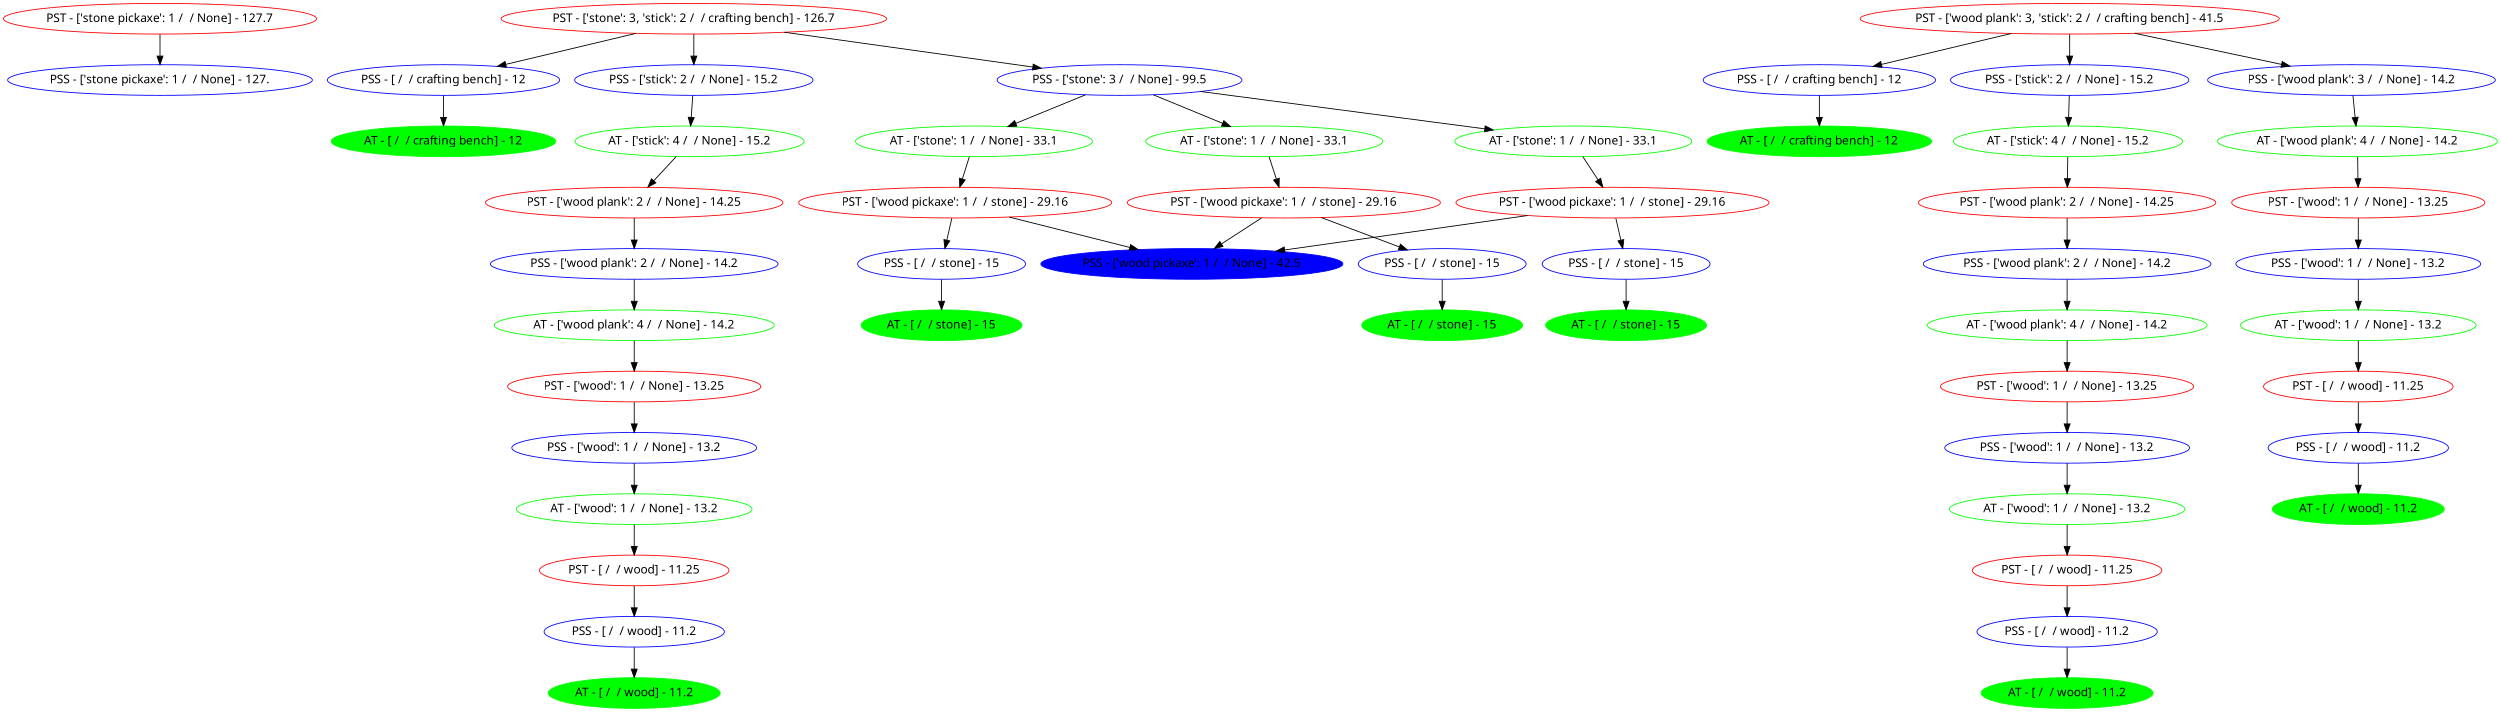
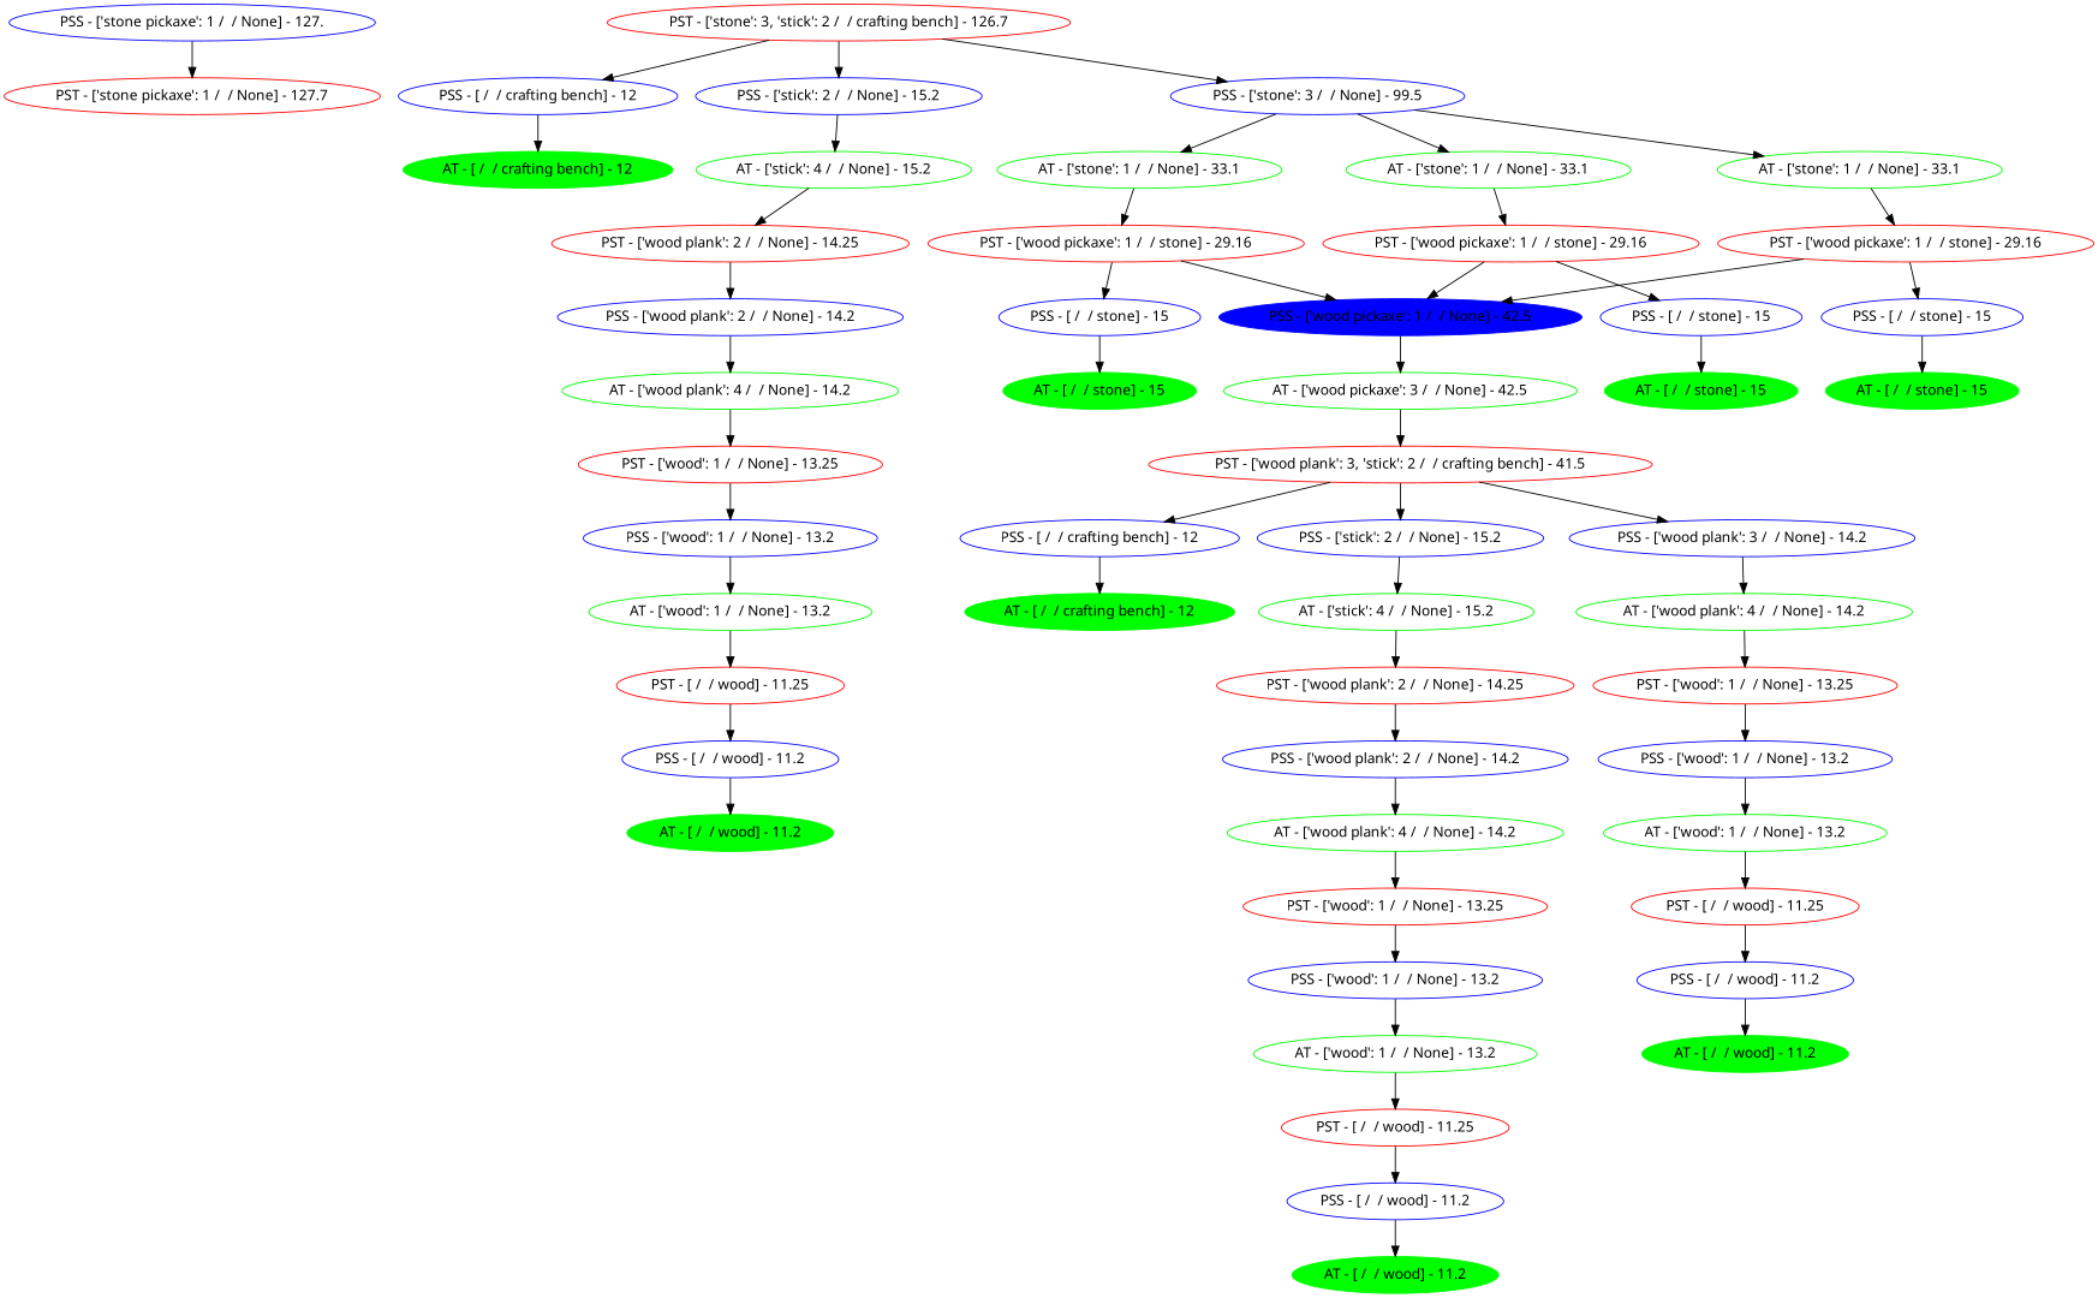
  digraph {
    fontname="Noto Sans"
    node [color=green fontname="Noto Sans" style=unfilled]
    edge [fontname="Noto Sans"]
    n1 [color=red label="PST - ['stone pickaxe': 1 /  / None] - 127.7" style=""]
    n2 [color=blue label="PSS - ['stone pickaxe': 1 /  / None] - 127." style=""]
    n3 [color=red label="PST - ['stone': 3, 'stick': 2 /  / crafting bench] - 126.7"]
    n4 [color=blue label="PSS - [ /  / crafting bench] - 12"]
    n5 [color=blue label="PSS - ['stick': 2 /  / None] - 15.2"]
    n6 [color=blue label="PSS - ['stone': 3 /  / None] - 99.5"]
    n7 [label="AT - [ /  / crafting bench] - 12" style=filled]
    n8 [label="AT - ['stick': 4 /  / None] - 15.2"]
    n9 [label="AT - ['stone': 1 /  / None] - 33.1"]
    n10 [label="AT - ['stone': 1 /  / None] - 33.1"]
    n11 [label="AT - ['stone': 1 /  / None] - 33.1"]
    n12 [color=red label="PST - ['wood plank': 2 /  / None] - 14.25"]
    n13 [color=red label="PST - ['wood pickaxe': 1 /  / stone] - 29.16"]
    n14 [color=red label="PST - ['wood pickaxe': 1 /  / stone] - 29.16"]
    n15 [color=red label="PST - ['wood pickaxe': 1 /  / stone] - 29.16"]
    n16 [color=blue label="PSS - ['wood plank': 2 /  / None] - 14.2"]
    n17 [color=blue label="PSS - [ /  / stone] - 15"]
    n18 [color=blue label="PSS - ['wood pickaxe': 1 /  / None] - 42.5" style=filled]
    n19 [color=blue label="PSS - [ /  / stone] - 15"]
    n20 [color=blue label="PSS - [ /  / stone] - 15"]
    n21 [label="AT - ['wood plank': 4 /  / None] - 14.2"]
    n22 [label="AT - [ /  / stone] - 15" style=filled]
+   n23 [label="AT - ['wood pickaxe': 3 /  / None] - 42.5"]
    n24 [label="AT - [ /  / stone] - 15" style=filled]
    n25 [label="AT - [ /  / stone] - 15" style=filled]
    n26 [color=red label="PST - ['wood': 1 /  / None] - 13.25"]
    n27 [color=red label="PST - ['wood plank': 3, 'stick': 2 /  / crafting bench] - 41.5"]
    n28 [color=blue label="PSS - ['wood': 1 /  / None] - 13.2"]
    n29 [color=blue label="PSS - [ /  / crafting bench] - 12"]
    n30 [color=blue label="PSS - ['stick': 2 /  / None] - 15.2"]
    n31 [color=blue label="PSS - ['wood plank': 3 /  / None] - 14.2"]
    n32 [label="AT - ['wood': 1 /  / None] - 13.2"]
    n33 [label="AT - [ /  / crafting bench] - 12" style=filled]
    n34 [label="AT - ['stick': 4 /  / None] - 15.2"]
    n35 [label="AT - ['wood plank': 4 /  / None] - 14.2"]
    n36 [color=red label="PST - [ /  / wood] - 11.25"]
    n37 [color=red label="PST - ['wood plank': 2 /  / None] - 14.25"]
    n38 [color=red label="PST - ['wood': 1 /  / None] - 13.25"]
    n39 [color=blue label="PSS - [ /  / wood] - 11.2"]
    n40 [color=blue label="PSS - ['wood plank': 2 /  / None] - 14.2"]
    n41 [color=blue label="PSS - ['wood': 1 /  / None] - 13.2"]
    n42 [label="AT - [ /  / wood] - 11.2" style=filled]
    n43 [label="AT - ['wood plank': 4 /  / None] - 14.2"]
    n44 [label="AT - ['wood': 1 /  / None] - 13.2"]
    n45 [color=red label="PST - ['wood': 1 /  / None] - 13.25"]
    n46 [color=red label="PST - [ /  / wood] - 11.25"]
    n47 [color=blue label="PSS - ['wood': 1 /  / None] - 13.2"]
    n48 [color=blue label="PSS - [ /  / wood] - 11.2"]
    n49 [label="AT - ['wood': 1 /  / None] - 13.2"]
    n50 [label="AT - [ /  / wood] - 11.2" style=filled]
    n51 [color=red label="PST - [ /  / wood] - 11.25"]
    n52 [color=blue label="PSS - [ /  / wood] - 11.2"]
    n53 [label="AT - [ /  / wood] - 11.2" style=filled]
-   n1 -> n2
+   n2 -> n1
    n3 -> n4
    n3 -> n5
    n3 -> n6
    n4 -> n7
    n5 -> n8
    n6 -> n9
    n6 -> n10
    n6 -> n11
    n8 -> n12
    n9 -> n13
    n10 -> n14
    n11 -> n15
    n12 -> n16
    n13 -> n17
    n13 -> n18
    n14 -> n18
    n14 -> n19
    n15 -> n18
    n15 -> n20
    n16 -> n21
    n17 -> n22
+   n18 -> n23
    n19 -> n24
    n20 -> n25
    n21 -> n26
+   n23 -> n27
    n26 -> n28
    n27 -> n29
    n27 -> n30
    n27 -> n31
    n28 -> n32
    n29 -> n33
    n30 -> n34
    n31 -> n35
    n32 -> n36
    n34 -> n37
    n35 -> n38
    n36 -> n39
    n37 -> n40
    n38 -> n41
    n39 -> n42
    n40 -> n43
    n41 -> n44
    n43 -> n45
    n44 -> n46
    n45 -> n47
    n46 -> n48
    n47 -> n49
    n48 -> n50
    n49 -> n51
    n51 -> n52
    n52 -> n53
  }
